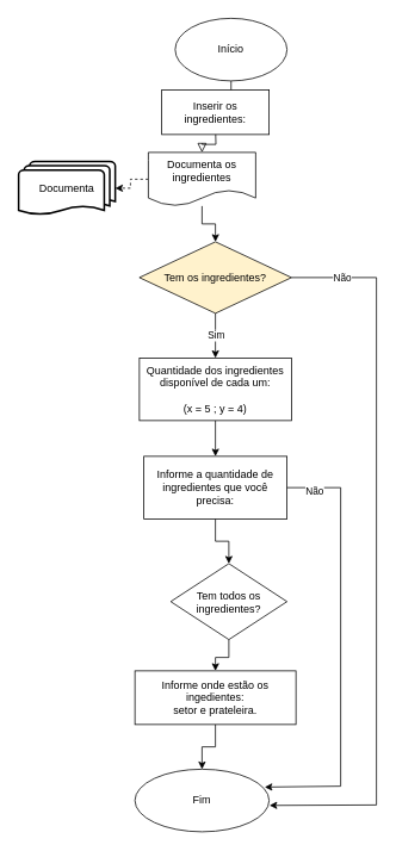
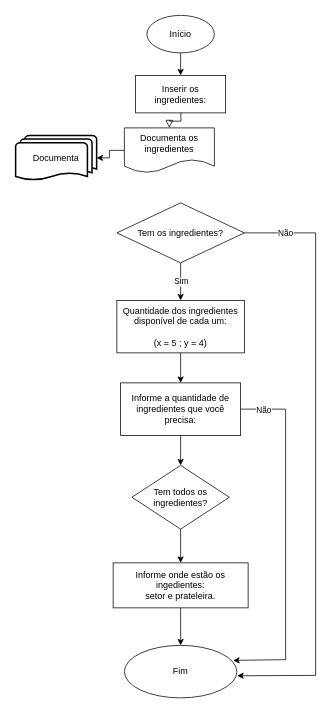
  <mxCell id="0" />
  <mxCell id="1" parent="0" />
  <mxCell id="2" value="" style="rounded=0;html=1;jettySize=auto;orthogonalLoop=1;fontSize=11;endArrow=block;endFill=0;endSize=8;strokeWidth=1;shadow=0;labelBackgroundColor=none;edgeStyle=orthogonalEdgeStyle;" parent="1" target="8" edge="1"><mxGeometry relative="1" as="geometry"><mxPoint x="240" y="140" as="sourcePoint" /><mxPoint x="240" y="190" as="targetPoint" /></mxGeometry></mxCell>
  <mxCell id="3" value="" style="edgeStyle=orthogonalEdgeStyle;rounded=0;orthogonalLoop=1;jettySize=auto;html=1;" edge="1" parent="1" source="4"><mxGeometry relative="1" as="geometry"><mxPoint x="240" y="100" as="targetPoint" /></mxGeometry></mxCell>
- <mxCell id="4" value="Início" style="ellipse;whiteSpace=wrap;html=1;" vertex="1" parent="1"><mxGeometry x="195" y="20" width="125" height="70" as="geometry" /></mxCell>
+ <mxCell id="4" value="Início" style="ellipse;whiteSpace=wrap;html=1;" vertex="1" parent="1"><mxGeometry x="195" width="90" height="50" as="geometry" y="20" /></mxCell>
  <mxCell id="5" value="Inserir os ingredientes:" style="rounded=0;whiteSpace=wrap;html=1;" vertex="1" parent="1"><mxGeometry x="180" y="100" width="120" height="50" as="geometry" /></mxCell>
- <mxCell id="6" value="" style="edgeStyle=orthogonalEdgeStyle;rounded=0;orthogonalLoop=1;jettySize=auto;html=1;" edge="1" parent="1" source="8" target="11"><mxGeometry relative="1" as="geometry" /></mxCell>
- <mxCell id="7" value="" style="edgeStyle=orthogonalEdgeStyle;rounded=0;orthogonalLoop=1;jettySize=auto;html=1;dashed=1;" edge="1" parent="1" source="8" target="25"><mxGeometry relative="1" as="geometry" /></mxCell>
+ <mxCell id="7" value="" style="edgeStyle=orthogonalEdgeStyle;rounded=0;orthogonalLoop=1;jettySize=auto;html=1;" edge="1" parent="1" source="8" target="25"><mxGeometry relative="1" as="geometry" /></mxCell>
  <mxCell id="8" value="Documenta os ingredientes" style="shape=document;whiteSpace=wrap;html=1;boundedLbl=1;" vertex="1" parent="1"><mxGeometry x="165" y="170" width="120" height="60" as="geometry" /></mxCell>
  <mxCell id="9" value="" style="edgeStyle=orthogonalEdgeStyle;rounded=0;orthogonalLoop=1;jettySize=auto;html=1;" edge="1" parent="1" source="11" target="13"><mxGeometry relative="1" as="geometry" /></mxCell>
  <mxCell id="10" value="Sim" style="edgeLabel;html=1;align=center;verticalAlign=middle;resizable=0;points=[];" vertex="1" connectable="0" parent="9"><mxGeometry x="-0.05" relative="1" as="geometry"><mxPoint as="offset" /></mxGeometry></mxCell>
- <mxCell id="11" value="Tem os ingredientes?" style="rhombus;whiteSpace=wrap;html=1;fillColor=#fff2cc;" vertex="1" parent="1"><mxGeometry x="155" y="270" width="170" height="80" as="geometry" /></mxCell>
+ <mxCell id="11" value="Tem os ingredientes?" style="rhombus;whiteSpace=wrap;html=1;" vertex="1" parent="1"><mxGeometry x="155" y="270" width="170" height="80" as="geometry" /></mxCell>
  <mxCell id="12" value="" style="edgeStyle=orthogonalEdgeStyle;rounded=0;orthogonalLoop=1;jettySize=auto;html=1;" edge="1" parent="1" source="13" target="15"><mxGeometry relative="1" as="geometry" /></mxCell>
  <mxCell id="13" value="Quantidade dos ingredientes disponível de cada um:&lt;br&gt;&lt;br&gt;(x = 5 ; y = 4)" style="whiteSpace=wrap;html=1;" vertex="1" parent="1"><mxGeometry x="155" y="400" width="170" height="70" as="geometry" /></mxCell>
  <mxCell id="14" value="" style="edgeStyle=orthogonalEdgeStyle;rounded=0;orthogonalLoop=1;jettySize=auto;html=1;" edge="1" parent="1" source="15" target="17"><mxGeometry relative="1" as="geometry" /></mxCell>
  <mxCell id="15" value="Informe a quantidade de ingredientes que você precisa:" style="whiteSpace=wrap;html=1;" vertex="1" parent="1"><mxGeometry x="160" y="510" width="160" height="70" as="geometry" /></mxCell>
  <mxCell id="16" value="" style="edgeStyle=orthogonalEdgeStyle;rounded=0;orthogonalLoop=1;jettySize=auto;html=1;" edge="1" parent="1" source="17" target="19"><mxGeometry relative="1" as="geometry" /></mxCell>
- <mxCell id="17" value="Tem todos os ingredientes?" style="rhombus;whiteSpace=wrap;html=1;" vertex="1" parent="1"><mxGeometry x="190" y="630" width="130" height="85" as="geometry" /></mxCell>
+ <mxCell id="17" value="Tem todos os ingredientes?" style="rhombus;whiteSpace=wrap;html=1;" vertex="1" parent="1"><mxGeometry x="175" y="620" width="130" height="85" as="geometry" /></mxCell>
  <mxCell id="18" value="" style="edgeStyle=orthogonalEdgeStyle;rounded=0;orthogonalLoop=1;jettySize=auto;html=1;" edge="1" parent="1" source="19" target="20"><mxGeometry relative="1" as="geometry" /></mxCell>
  <mxCell id="19" value="Informe onde estão os ingedientes:&lt;br&gt;setor e prateleira." style="whiteSpace=wrap;html=1;" vertex="1" parent="1"><mxGeometry x="150" y="750" width="180" height="60" as="geometry" /></mxCell>
- <mxCell id="20" value="Fim" style="ellipse;whiteSpace=wrap;html=1;" vertex="1" parent="1"><mxGeometry x="150" y="860" width="150" height="70" as="geometry" /></mxCell>
+ <mxCell id="20" value="Fim" style="ellipse;whiteSpace=wrap;html=1;" vertex="1" parent="1"><mxGeometry x="165" y="860" width="150" height="70" as="geometry" /></mxCell>
  <mxCell id="21" value="" style="endArrow=classic;html=1;rounded=0;exitX=1;exitY=0.5;exitDx=0;exitDy=0;entryX=0.967;entryY=0.286;entryDx=0;entryDy=0;entryPerimeter=0;" edge="1" parent="1" source="15" target="20"><mxGeometry width="50" height="50" relative="1" as="geometry"><mxPoint x="280" y="580" as="sourcePoint" /><mxPoint x="315" y="895" as="targetPoint" /><Array as="points"><mxPoint x="380" y="545" /><mxPoint x="380" y="879" /></Array></mxGeometry></mxCell>
  <mxCell id="22" value="Não" style="edgeLabel;html=1;align=center;verticalAlign=middle;resizable=0;points=[];" vertex="1" connectable="0" parent="21"><mxGeometry x="-0.735" y="-1" relative="1" as="geometry"><mxPoint x="-29" as="offset" /></mxGeometry></mxCell>
  <mxCell id="23" value="" style="endArrow=classic;html=1;rounded=0;exitX=1;exitY=0.5;exitDx=0;exitDy=0;entryX=1.003;entryY=0.579;entryDx=0;entryDy=0;entryPerimeter=0;" edge="1" parent="1" target="20"><mxGeometry width="50" height="50" relative="1" as="geometry"><mxPoint x="325" y="310" as="sourcePoint" /><mxPoint x="315" y="895" as="targetPoint" /><Array as="points"><mxPoint x="420" y="310" /><mxPoint x="420" y="900" /></Array></mxGeometry></mxCell>
  <mxCell id="24" value="Não" style="edgeLabel;html=1;align=center;verticalAlign=middle;resizable=0;points=[];" vertex="1" connectable="0" parent="23"><mxGeometry x="-0.784" y="-2" relative="1" as="geometry"><mxPoint x="-31" y="-2" as="offset" /></mxGeometry></mxCell>
  <mxCell id="25" value="Documenta" style="strokeWidth=2;html=1;shape=mxgraph.flowchart.multi-document;whiteSpace=wrap;" vertex="1" parent="1"><mxGeometry y="180" width="108" height="60" as="geometry" x="20" /></mxCell>
